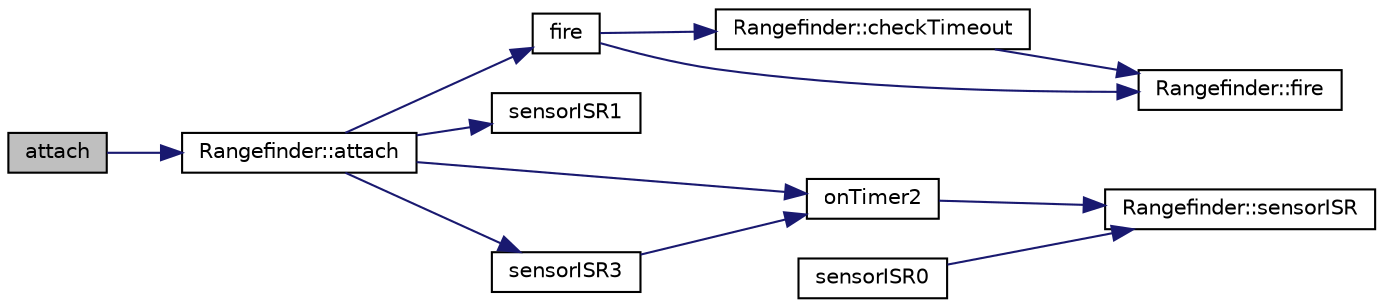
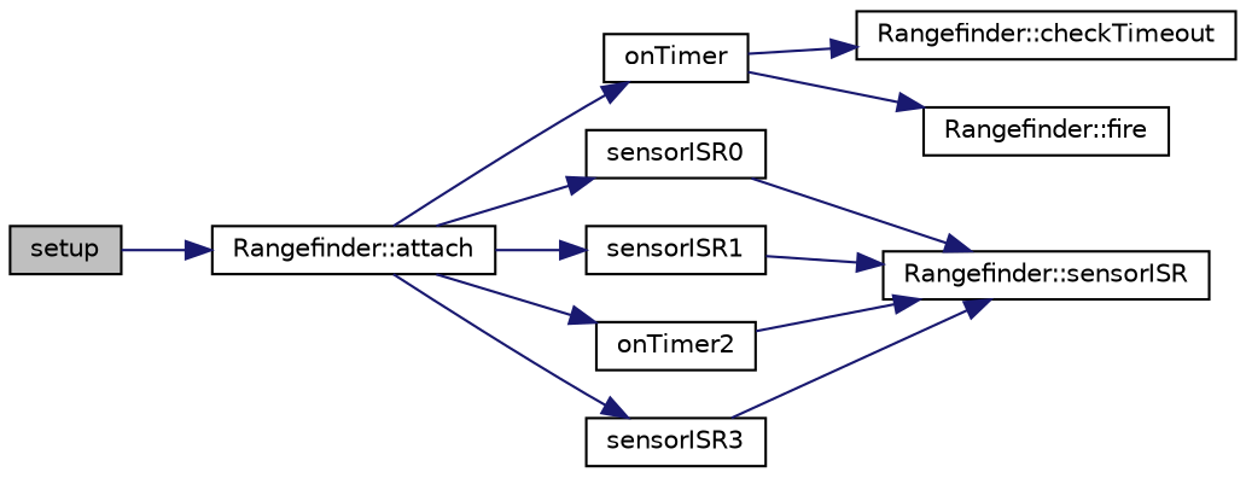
  digraph {
    rankdir=LR
    node [color=black fillcolor=white fontname=Helvetica fontsize=10 shape=record style=filled]
    edge [color=midnightblue fontname=Helvetica fontsize=10 labelfontname=Helvetica labelfontsize=10 style=solid]
-   n1 [fillcolor=grey75 fontcolor=black height=0.2 label=attach width=0.4]
+   n1 [fillcolor=grey75 fontcolor=black height=0.2 label=setup width=0.4]
    n2 [height=0.2 label="Rangefinder::attach" width=0.4]
-   n3 [height=0.2 label=fire width=0.4]
+   n3 [height=0.2 label=onTimer width=0.4]
    n4 [height=0.2 label=sensorISR0 width=0.4]
    n5 [height=0.2 label=sensorISR1 width=0.4]
    n6 [height=0.2 label=onTimer2 width=0.4]
    n7 [height=0.2 label=sensorISR3 width=0.4]
    n8 [height=0.2 label="Rangefinder::checkTimeout" width=0.4]
    n9 [height=0.2 label="Rangefinder::fire" width=0.4]
    n10 [height=0.2 label="Rangefinder::sensorISR" width=0.4]
    n1 -> n2
    n2 -> n3
+   n2 -> n4
    n2 -> n5
    n2 -> n6
    n2 -> n7
    n3 -> n8
    n3 -> n9
    n4 -> n10
+   n5 -> n10
    n6 -> n10
-   n7 -> n6
-   n8 -> n9
+   n7 -> n10
  }
